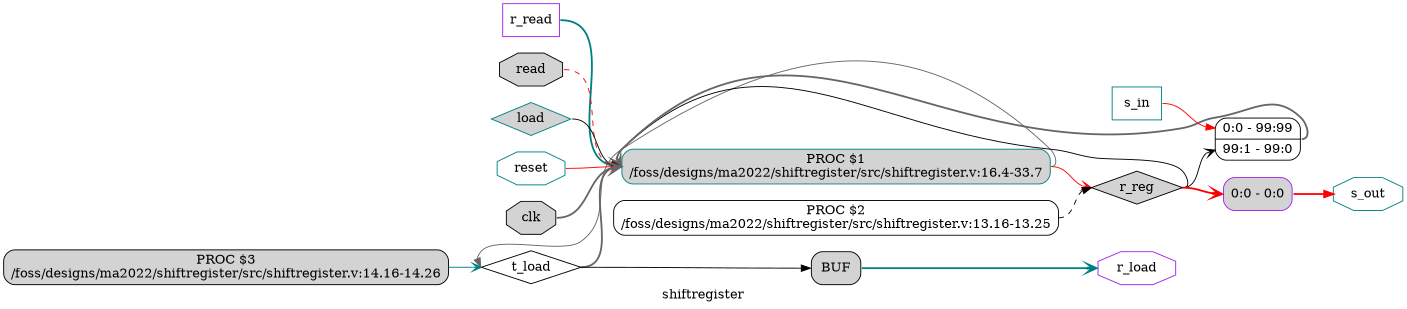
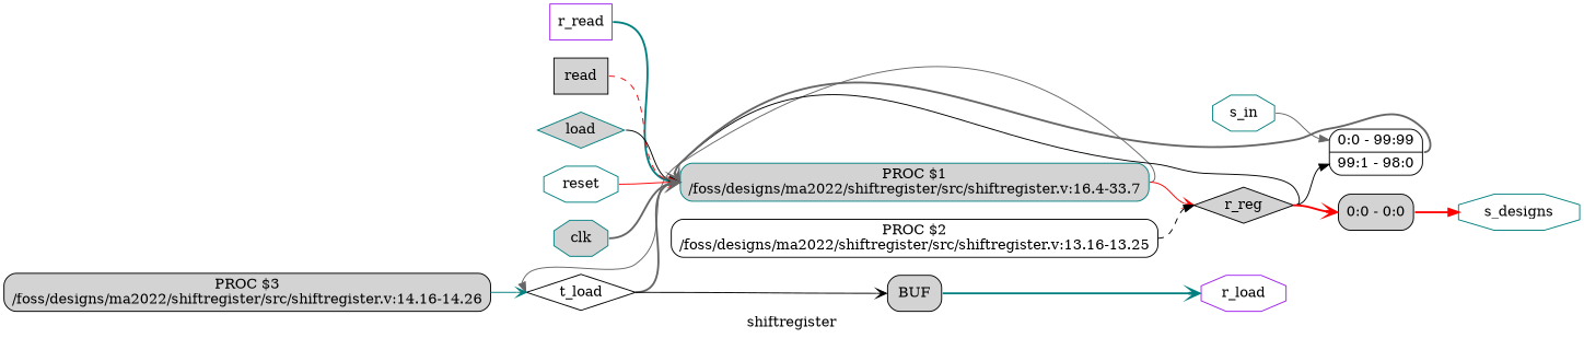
  digraph {
    label=shiftregister
    rankdir=LR
    remincross=true
    node [color=black fillcolor=white fontcolor=black shape=octagon style=filled]
    edge [arrowhead=vee color=gray40 headport=w style=solid tailport=e]
    n1 [label=t_load shape=diamond]
    n2 [color=teal fillcolor=lightgrey label="PROC $1\n/foss/designs/ma2022/shiftregister/src/shiftregister.v:16.4-33.7" shape=box style="rounded,filled" fontcolor=""]
    n3 [fillcolor=lightgrey label=BUF shape=box style="rounded,filled" fontcolor=""]
    n4 [fillcolor=lightgrey label=r_reg shape=diamond]
    n5 [color=purple label=r_load]
-   n6 [label="<s1> 0:0 - 99:99 |<s0> 99:1 - 99:0 " shape=record style="rounded,filled" fontcolor=""]
-   n7 [color=purple fillcolor=lightgrey label="<s0> 0:0 - 0:0 " shape=record style="rounded,filled" fontcolor=""]
-   n8 [color=teal label=s_out]
+   n6 [label="<s1> 0:0 - 99:99 |<s0> 99:1 - 98:0 " shape=record style="rounded,filled" fontcolor=""]
+   n7 [fillcolor=lightgrey label="<s0> 0:0 - 0:0 " shape=record style="rounded,filled" fontcolor=""]
+   n8 [color=teal label=s_designs]
    n9 [color=purple label=r_read shape=box]
-   n10 [color=teal label=s_in shape=box]
-   n11 [fillcolor=lightgrey label=read]
+   n10 [color=teal label=s_in]
+   n11 [fillcolor=lightgrey label=read shape=box]
    n12 [color=teal fillcolor=lightgrey label=load shape=diamond]
    n13 [color=teal label=reset]
-   n14 [fillcolor=lightgrey label=clk]
+   n14 [color=teal fillcolor=lightgrey label=clk]
    n15 [fillcolor=lightgrey label="PROC $3\n/foss/designs/ma2022/shiftregister/src/shiftregister.v:14.16-14.26" shape=box style="rounded,filled" fontcolor=""]
    n16 [label="PROC $2\n/foss/designs/ma2022/shiftregister/src/shiftregister.v:13.16-13.25" shape=box style="rounded,filled" fontcolor=""]
    n1 -> n2 [style=bold]
-   n1 -> n3 [arrowhead=normal color=black headport="w:w"]
+   n1 -> n3 [color=black headport="w:w"]
    n2 -> n1 [arrowhead=normal]
    n2 -> n4 [color=red]
    n3 -> n5 [color=teal style=bold tailport="e:e"]
    n4 -> n2 [color=black]
-   n4 -> n6 [color=black headport="s0:w"]
+   n4 -> n6 [arrowhead=normal color=black headport="s0:w"]
    n4 -> n7 [color=red headport="s0:w" style=bold]
    n6 -> n2 [style=bold]
    n7 -> n8 [arrowhead=normal color=red style=bold]
    n9 -> n2 [arrowhead=normal color=teal style=bold]
-   n10 -> n6 [arrowhead=normal color=red headport="s1:w"]
+   n10 -> n6 [arrowhead=normal headport="s1:w"]
    n11 -> n2 [arrowhead=normal color=red style=dashed]
    n12 -> n2 [arrowhead=normal color=black]
    n13 -> n2 [color=red]
    n14 -> n2 [style=bold]
    n15 -> n1 [color=teal]
    n16 -> n4 [arrowhead=normal color=black style=dashed]
  }
